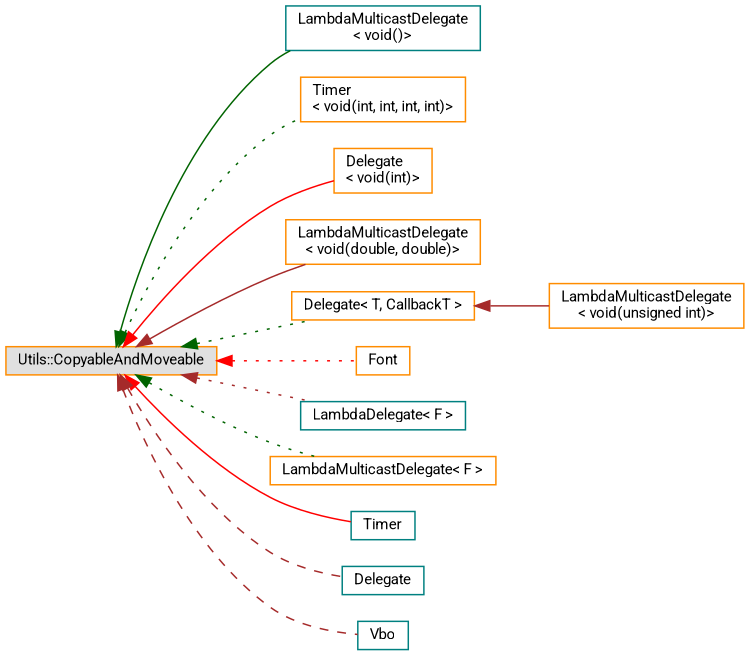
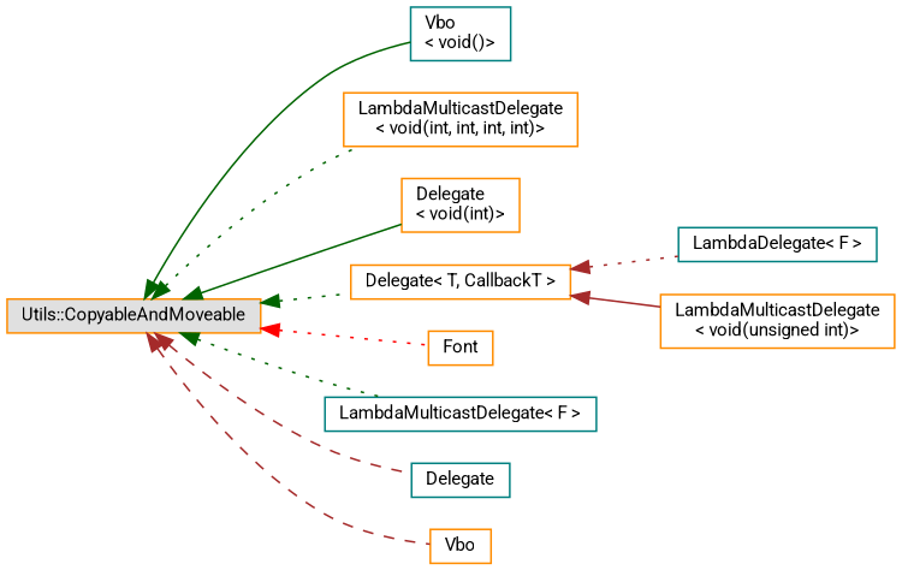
  digraph {
    fontname=Roboto
    rankdir=LR
    node [color=darkorange fillcolor=white fontname=Roboto fontsize=10 shape=box style=filled]
    edge [color=darkgreen dir=back fontname=Roboto fontsize=10 labelfontname=Helvetica labelfontsize=10 style=solid]
    n1 [fillcolor="#E0E0E0" height=0.2 label="Utils::CopyableAndMoveable" width=0.4]
-   n2 [color=teal height=0.2 label="LambdaMulticastDelegate\l\< void()\>" width=0.4]
-   n3 [height=0.2 label="Timer\l\< void(int, int, int, int)\>" width=0.4]
+   n2 [color=teal height=0.2 label="Vbo\l\< void()\>" width=0.4]
+   n3 [height=0.2 label="LambdaMulticastDelegate\l\< void(int, int, int, int)\>" width=0.4]
    n4 [height=0.2 label="Delegate\l\< void(int)\>" width=0.4]
-   n5 [height=0.2 label="LambdaMulticastDelegate\l\< void(double, double)\>" width=0.4]
    n6 [height=0.2 label="Delegate\< T, CallbackT \>" width=0.4]
    n7 [height=0.2 label=Font width=0.4]
    n8 [color=teal height=0.2 label="LambdaDelegate\< F \>" width=0.4]
-   n9 [height=0.2 label="LambdaMulticastDelegate\< F \>" width=0.4]
-   n10 [color=teal height=0.2 label=Timer width=0.4]
+   n9 [color=teal height=0.2 label="LambdaMulticastDelegate\< F \>" width=0.4]
    n11 [color=teal height=0.2 label=Delegate width=0.4]
-   n12 [color=teal height=0.2 label=Vbo width=0.4]
+   n12 [height=0.2 label=Vbo width=0.4]
    n13 [height=0.2 label="LambdaMulticastDelegate\l\< void(unsigned int)\>" width=0.4]
    n1 -> n2
    n1 -> n3 [style=dotted]
-   n1 -> n4 [color=red]
-   n1 -> n5 [color=brown]
+   n1 -> n4
    n1 -> n6 [style=dotted]
    n1 -> n7 [color=red style=dotted]
-   n1 -> n8 [color=brown style=dotted]
+   n6 -> n8 [color=brown style=dotted]
    n1 -> n9 [style=dotted]
-   n1 -> n10 [color=red]
    n1 -> n11 [color=brown style=dashed]
    n1 -> n12 [color=brown style=dashed]
    n6 -> n13 [color=brown]
  }
